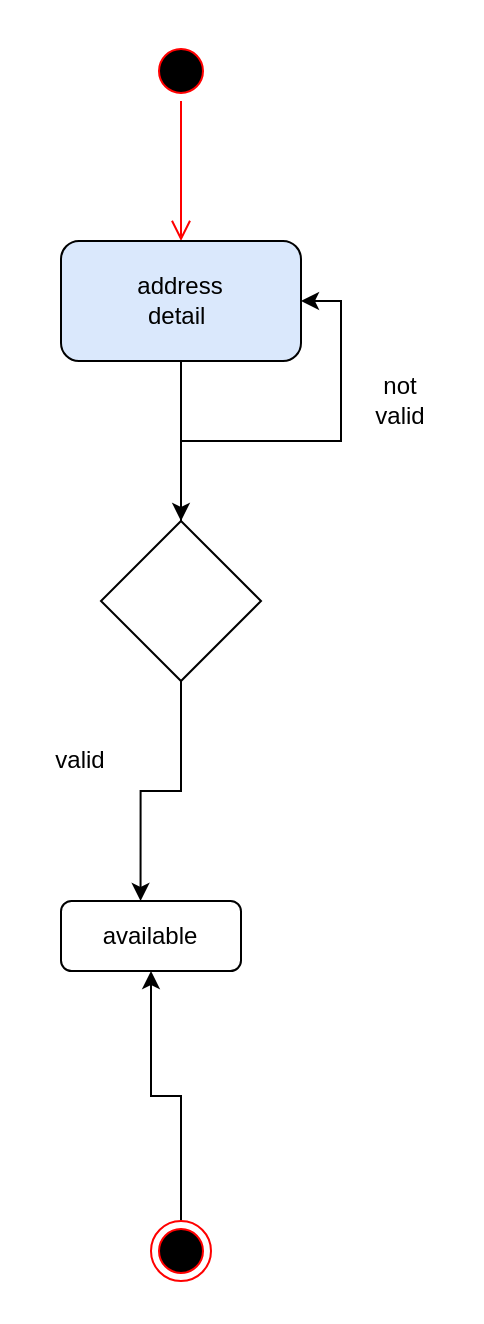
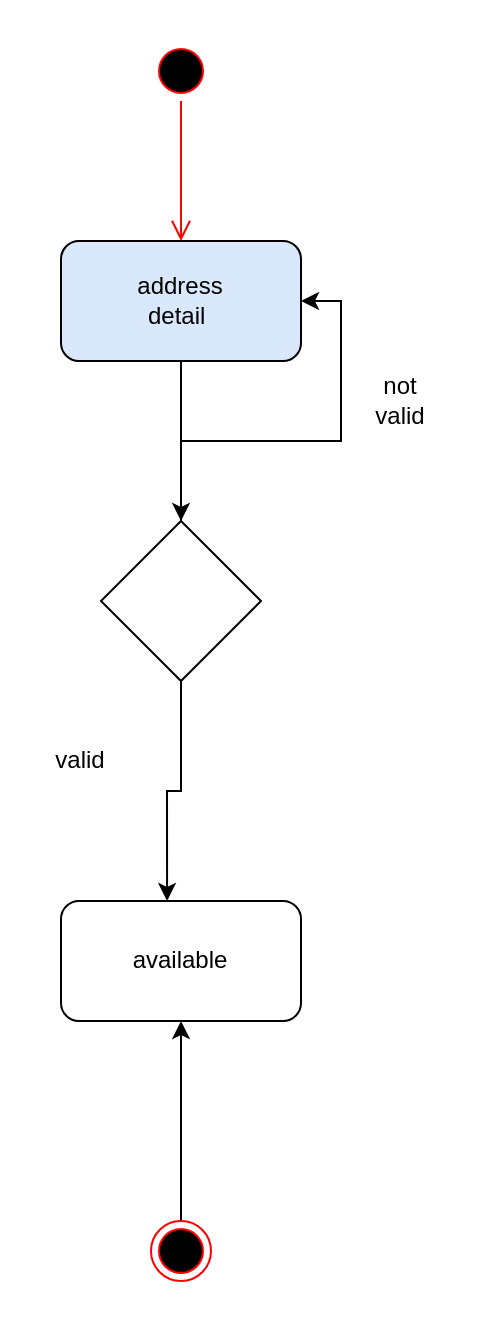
  <mxCell id="0" />
  <mxCell id="1" parent="0" />
  <mxCell id="2" value="" style="ellipse;html=1;shape=startState;fillColor=#000000;strokeColor=#ff0000;" vertex="1" parent="1"><mxGeometry x="75" y="20" width="30" height="30" as="geometry" /></mxCell>
  <mxCell id="3" value="" style="edgeStyle=orthogonalEdgeStyle;html=1;verticalAlign=bottom;endArrow=open;endSize=8;strokeColor=#ff0000;" edge="1" source="2" parent="1"><mxGeometry relative="1" as="geometry"><mxPoint x="90" y="120" as="targetPoint" /></mxGeometry></mxCell>
  <mxCell id="4" style="edgeStyle=orthogonalEdgeStyle;rounded=0;orthogonalLoop=1;jettySize=auto;html=1;entryX=0.5;entryY=0;entryDx=0;entryDy=0;" edge="1" parent="1" source="5" target="8"><mxGeometry relative="1" as="geometry" /></mxCell>
  <mxCell id="5" value="&lt;div&gt;address&lt;/div&gt;&lt;div&gt;&lt;span style=&quot;white-space: pre&quot;&gt;detail &lt;/span&gt;&lt;/div&gt;" style="rounded=1;whiteSpace=wrap;html=1;fillColor=#dae8fc;" vertex="1" parent="1"><mxGeometry x="30" y="120" width="120" height="60" as="geometry" /></mxCell>
  <mxCell id="6" style="edgeStyle=orthogonalEdgeStyle;rounded=0;orthogonalLoop=1;jettySize=auto;html=1;entryX=0.442;entryY=0;entryDx=0;entryDy=0;entryPerimeter=0;" edge="1" parent="1" source="8" target="9"><mxGeometry relative="1" as="geometry" /></mxCell>
  <mxCell id="7" style="edgeStyle=orthogonalEdgeStyle;rounded=0;orthogonalLoop=1;jettySize=auto;html=1;entryX=1;entryY=0.5;entryDx=0;entryDy=0;" edge="1" parent="1" source="8" target="5"><mxGeometry relative="1" as="geometry" /></mxCell>
  <mxCell id="8" value="" style="rhombus;whiteSpace=wrap;html=1;" vertex="1" parent="1"><mxGeometry x="50" y="260" width="80" height="80" as="geometry" /></mxCell>
- <mxCell id="9" value="available" style="rounded=1;whiteSpace=wrap;html=1;" vertex="1" parent="1"><mxGeometry x="30" y="450" width="90" height="35" as="geometry" /></mxCell>
+ <mxCell id="9" value="available" style="rounded=1;whiteSpace=wrap;html=1;" vertex="1" parent="1"><mxGeometry x="30" y="450" width="120" height="60" as="geometry" /></mxCell>
  <mxCell id="10" value="not valid" style="text;html=1;strokeColor=none;fillColor=none;align=center;verticalAlign=middle;whiteSpace=wrap;rounded=0;" vertex="1" parent="1"><mxGeometry x="180" y="190" width="40" height="20" as="geometry" /></mxCell>
  <mxCell id="11" value="valid" style="text;html=1;strokeColor=none;fillColor=none;align=center;verticalAlign=middle;whiteSpace=wrap;rounded=0;" vertex="1" parent="1"><mxGeometry x="20" y="370" width="40" height="20" as="geometry" /></mxCell>
  <mxCell id="12" style="edgeStyle=orthogonalEdgeStyle;rounded=0;orthogonalLoop=1;jettySize=auto;html=1;entryX=0.5;entryY=1;entryDx=0;entryDy=0;" edge="1" parent="1" source="13" target="9"><mxGeometry relative="1" as="geometry" /></mxCell>
  <mxCell id="13" value="" style="ellipse;html=1;shape=endState;fillColor=#000000;strokeColor=#ff0000;" vertex="1" parent="1"><mxGeometry x="75" y="610" width="30" height="30" as="geometry" /></mxCell>
